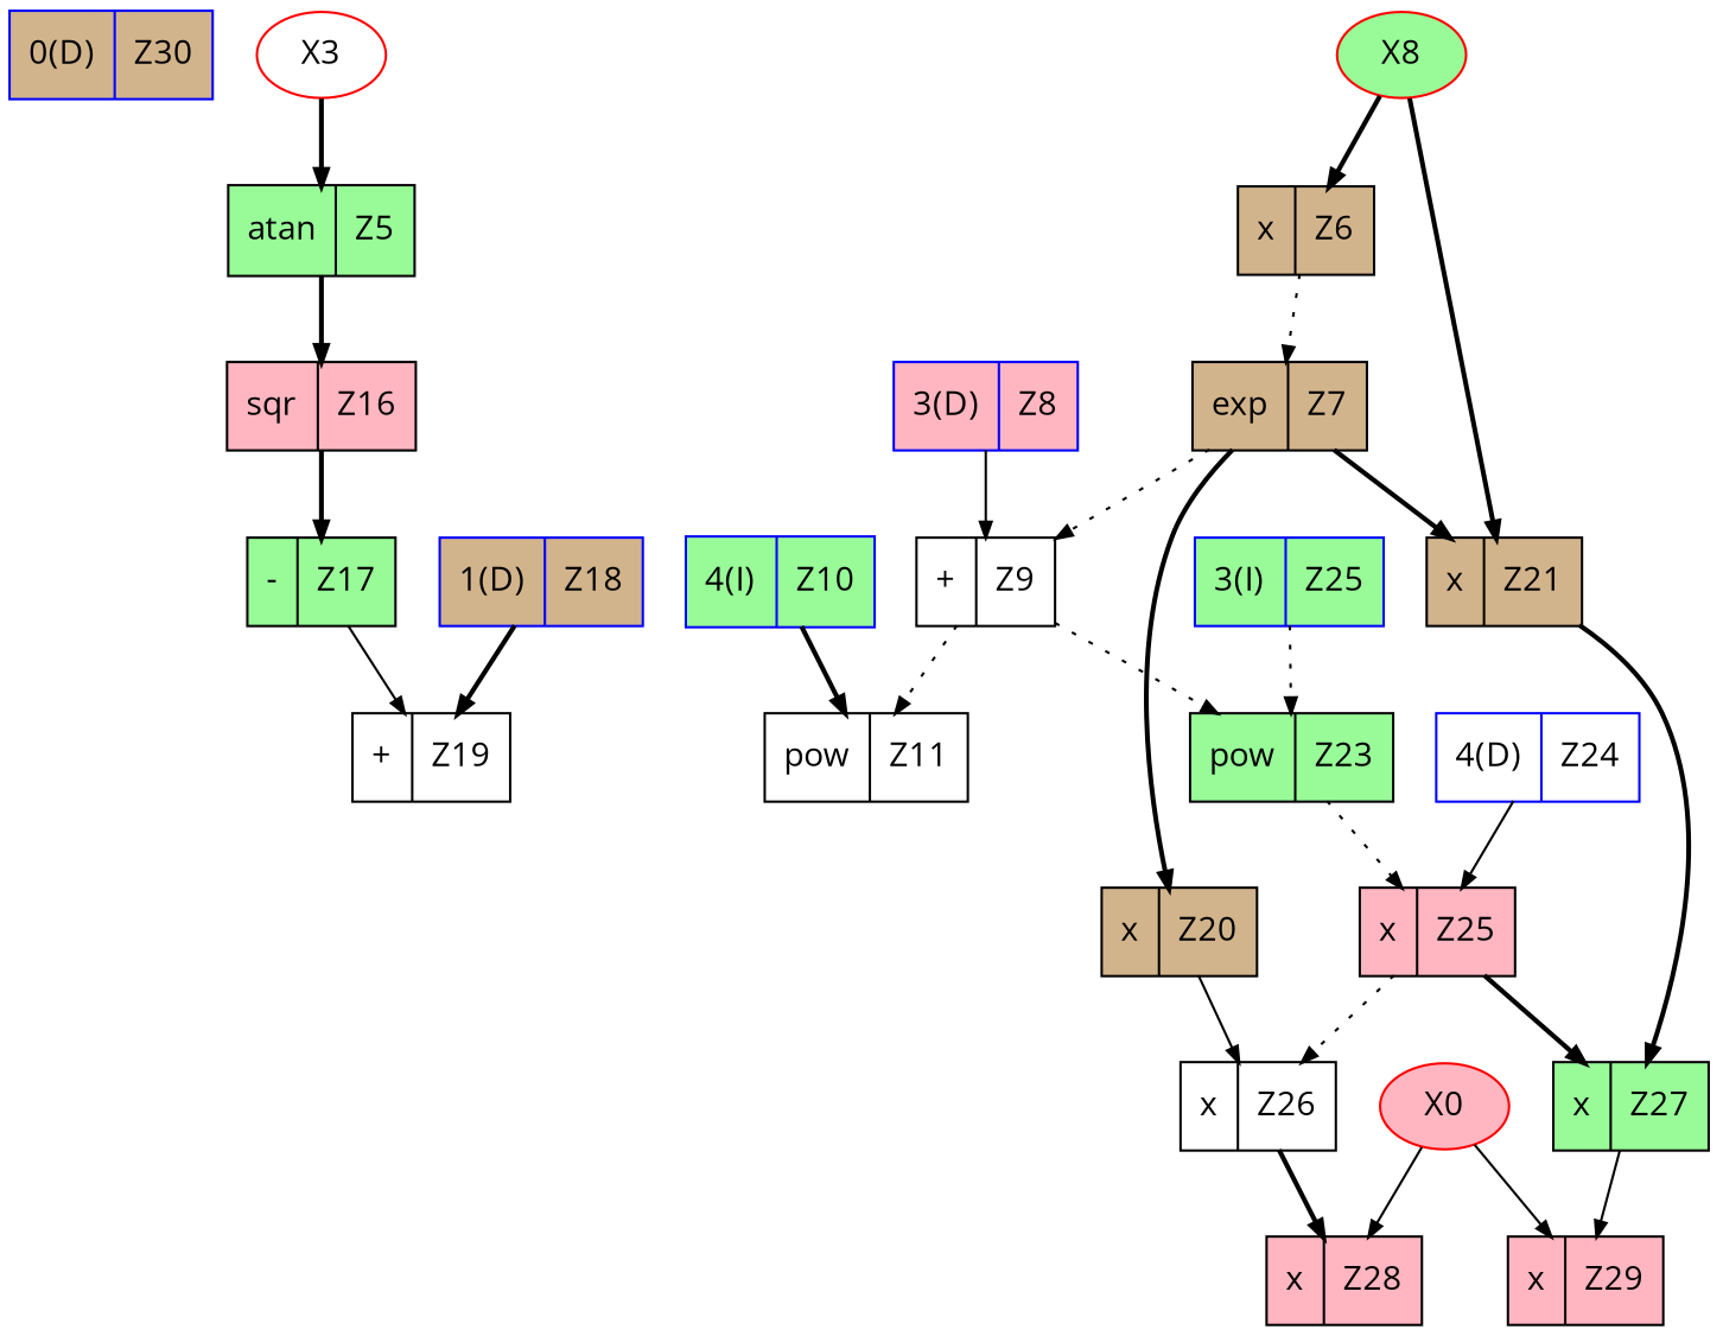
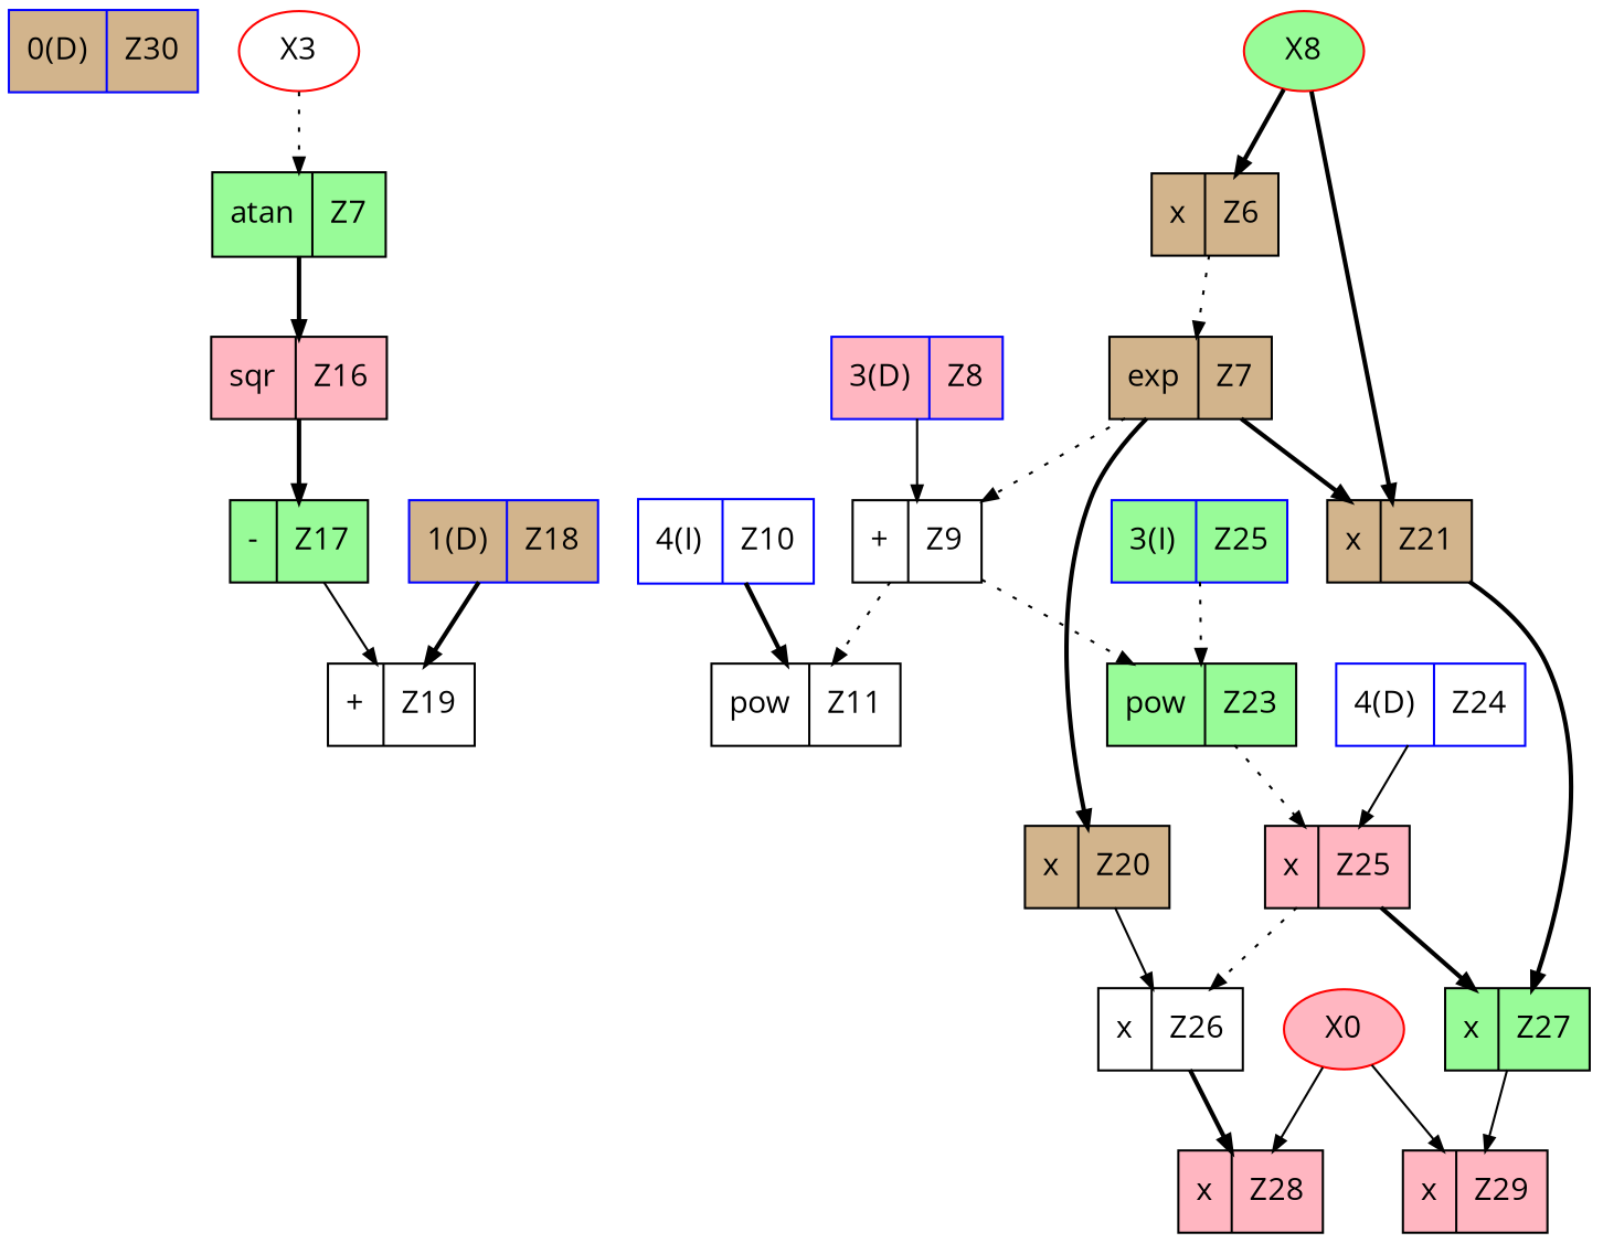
  digraph {
    fontname="Open Sans"
    node [color=black fillcolor=palegreen fontname="Open Sans" shape=record style=filled]
    edge [arrowsize=0.7 fontname="Open Sans" style=bold]
    n1 [color=blue fillcolor=tan label="<f0> 0(D)|<f1> Z30"]
    X3 [color=red fillcolor=white shape=ellipse]
-   n3 [label="<f0> atan|<f1> Z5"]
+   n3 [label="<f0> atan|<f1> Z7"]
    n4 [fillcolor=lightpink label="<f0> sqr|<f1> Z16"]
    n5 [fillcolor=tan label="<f0>  x |<f1> Z6"]
    n6 [fillcolor=tan label="<f0> exp|<f1> Z7"]
    n7 [fillcolor=tan label="<f0>  x |<f1> Z20"]
    n8 [fillcolor=white label="<f0>  x |<f1> Z26"]
    n9 [color=blue fillcolor=lightpink label="<f0> 3(D)|<f1> Z8"]
    n10 [fillcolor=white label="<f0>  + |<f1> Z9"]
    n11 [fillcolor=white label="<f0> pow|<f1> Z11"]
    n12 [label="<f0> pow|<f1> Z23"]
    n13 [color=red label=X8 shape=ellipse]
    n14 [fillcolor=tan label="<f0>  x |<f1> Z21"]
    n15 [label="<f0>  x |<f1> Z27"]
    n16 [fillcolor=lightpink label="<f0>  x |<f1> Z25"]
-   n17 [color=blue label="<f0> 4(I)|<f1> Z10"]
+   n17 [color=blue fillcolor=white label="<f0> 4(I)|<f1> Z10"]
    X0 [color=red fillcolor=lightpink shape=ellipse]
    n19 [fillcolor=lightpink label="<f0>  x |<f1> Z28"]
    n20 [fillcolor=lightpink label="<f0>  x |<f1> Z29"]
    n21 [color=blue label="<f0> 3(I)|<f1> Z25"]
    n22 [color=blue fillcolor=white label="<f0> 4(D)|<f1> Z24"]
    n23 [color=blue fillcolor=tan label="<f0> 1(D)|<f1> Z18"]
    n24 [fillcolor=white label="<f0>  + |<f1> Z19"]
    n25 [label="<f0>  - |<f1> Z17"]
-   X3 -> n3
+   X3 -> n3 [style=dotted]
    n3 -> n4
    n4 -> n25
    n5 -> n6 [style=dotted]
    n6 -> n7
    n6 -> n10 [style=dotted]
    n6 -> n14
    n7 -> n8 [style=solid]
    n8 -> n19
    n9 -> n10 [style=solid]
    n10 -> n11 [style=dotted]
    n10 -> n12 [style=dotted]
    n12 -> n16 [style=dotted]
    n13 -> n5
    n13 -> n14
    n14 -> n15
    n15 -> n20 [style=solid]
    n16 -> n8 [style=dotted]
    n16 -> n15
    n17 -> n11
    X0 -> n19 [style=solid]
    X0 -> n20 [style=solid]
    n21 -> n12 [style=dotted]
    n22 -> n16 [style=solid]
    n23 -> n24
    n25 -> n24 [style=solid]
  }
